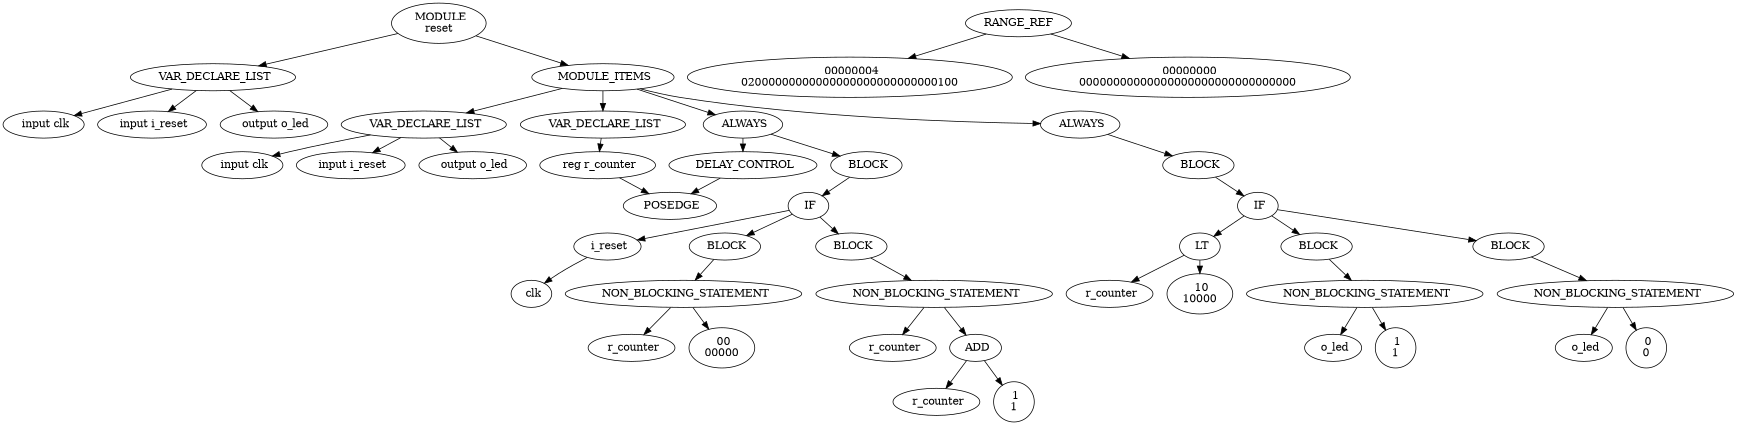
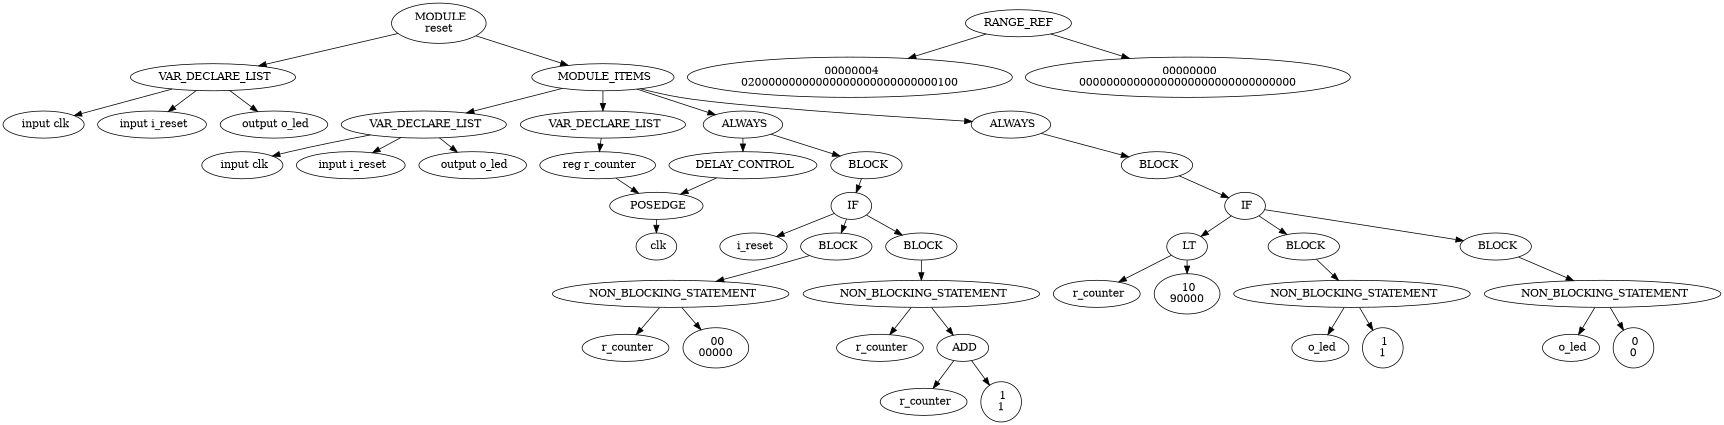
  digraph {
    rankdir=TB
    ranksep=.25
    n1 [label=< MODULE<br/>reset>]
    n2 [label=< VAR_DECLARE_LIST>]
    n3 [label=< MODULE_ITEMS>]
    n4 [label=< input clk>]
    n5 [label=< input i_reset>]
    n6 [label=< output o_led>]
    n7 [label=< VAR_DECLARE_LIST>]
    n8 [label=< VAR_DECLARE_LIST>]
    n9 [label=< ALWAYS>]
    n10 [label=< ALWAYS>]
    n11 [label=< input clk>]
    n12 [label=< input i_reset>]
    n13 [label=< output o_led>]
    n14 [label=< reg r_counter>]
    n15 [label=< DELAY_CONTROL>]
    n16 [label=< BLOCK>]
    n17 [label=< BLOCK>]
    n18 [label=< POSEDGE>]
    n19 [label=<RANGE_REF>]
    n20 [label=< 00000004<br/>02000000000000000000000000000100>]
    n21 [label=< 00000000<br/>00000000000000000000000000000000>]
    n22 [label=< IF>]
    n23 [label=< clk>]
    n24 [label=< i_reset>]
    n25 [label=< BLOCK>]
    n26 [label=< BLOCK>]
    n27 [label=< NON_BLOCKING_STATEMENT>]
    n28 [label=< NON_BLOCKING_STATEMENT>]
    n29 [label=< r_counter>]
    n30 [label=< 00<br/>00000>]
    n31 [label=< r_counter>]
    n32 [label=< ADD>]
    n33 [label=< r_counter>]
    n34 [label=< 1<br/>1>]
    n35 [label=< IF>]
    n36 [label=< LT>]
    n37 [label=< BLOCK>]
    n38 [label=< BLOCK>]
    n39 [label=< r_counter>]
-   n40 [label=< 10<br/>10000>]
+   n40 [label=< 10<br/>90000>]
    n41 [label=< NON_BLOCKING_STATEMENT>]
    n42 [label=< NON_BLOCKING_STATEMENT>]
    n43 [label=< o_led>]
    n44 [label=< 1<br/>1>]
    n45 [label=< o_led>]
    n46 [label=< 0<br/>0>]
    n1 -> n2
    n1 -> n3
    n2 -> n4
    n2 -> n5
    n2 -> n6
    n3 -> n7
    n3 -> n8
    n3 -> n9
    n3 -> n10
    n7 -> n11
    n7 -> n12
    n7 -> n13
    n8 -> n14
    n9 -> n15
    n9 -> n16
    n10 -> n17
    n14 -> n18
    n15 -> n18
    n16 -> n22
    n17 -> n35
-   n24 -> n23
+   n18 -> n23
    n19 -> n20
    n19 -> n21
    n22 -> n24
    n22 -> n25
    n22 -> n26
    n25 -> n27
    n26 -> n28
    n27 -> n29
    n27 -> n30
    n28 -> n31
    n28 -> n32
    n32 -> n33
    n32 -> n34
    n35 -> n36
    n35 -> n37
    n35 -> n38
    n36 -> n39
    n36 -> n40
    n37 -> n41
    n38 -> n42
    n41 -> n43
    n41 -> n44
    n42 -> n45
    n42 -> n46
  }
